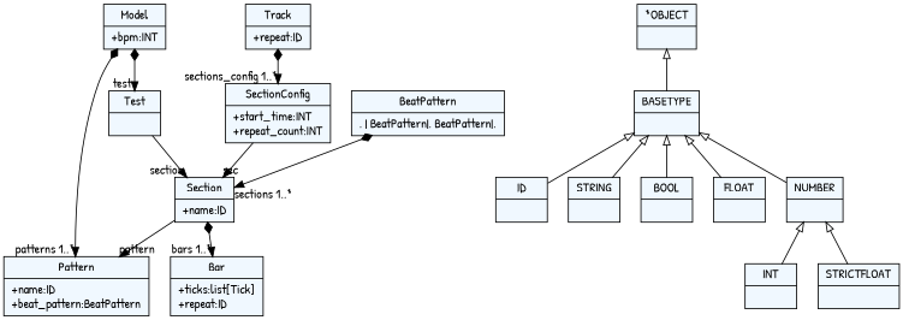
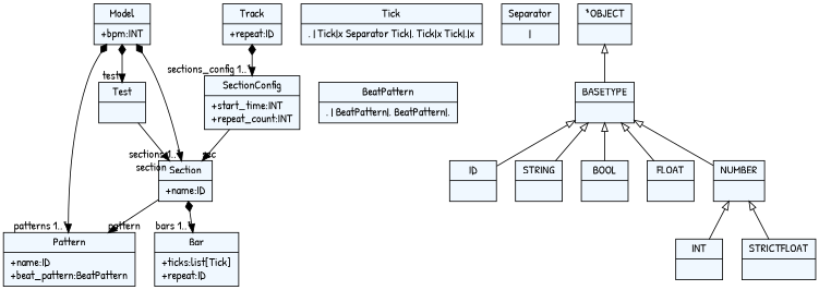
  digraph {
    fontname="Patrick Hand"
    fontsize=8
    nodesep=0.3
    node [fillcolor=aliceblue fontname="Patrick Hand" shape=record style=filled]
    edge [arrowtail=empty dir=back fontname="Patrick Hand"]
    n1 [label="{Model|+bpm:INT\l}"]
    n2 [label="{Pattern|+name:ID\l+beat_pattern:BeatPattern\l}"]
    n3 [label="{Test|}"]
    n4 [label="{Section|+name:ID\l}"]
    n5 [label="{Track|+repeat:ID\l}"]
    n6 [label="{SectionConfig|+start_time:INT\l+repeat_count:INT\l}"]
    n7 [label="{Bar|+ticks:list[Tick]\l+repeat:ID\l}"]
    n8 [label="{BeatPattern|. \| BeatPattern\|. BeatPattern\|.}"]
+   n9 [label="{Tick|. \| Tick\|x Separator Tick\|. Tick\|x Tick\|.\|x}"]
+   n10 [label="{Separator|\|}"]
    n11 [label="{ID|}"]
    n12 [label="{STRING|}"]
    n13 [label="{BOOL|}"]
    n14 [label="{INT|}"]
    n15 [label="{FLOAT|}"]
    n16 [label="{STRICTFLOAT|}"]
    n17 [label="{NUMBER|}"]
    n18 [label="{BASETYPE|}"]
    n19 [label="{*OBJECT|}"]
    n1 -> n2 [arrowtail=diamond dir=both headlabel="patterns 1..*"]
    n1 -> n3 [arrowtail=diamond dir=both headlabel="test "]
-   n8 -> n4 [arrowtail=diamond dir=both headlabel="sections 1..*"]
+   n1 -> n4 [arrowtail=diamond dir=both headlabel="sections 1..*"]
    n3 -> n4 [dir=black headlabel="section "]
    n4 -> n2 [dir=black headlabel="pattern "]
    n4 -> n7 [arrowtail=diamond dir=both headlabel="bars 1..*"]
    n5 -> n6 [arrowtail=diamond dir=both headlabel="sections_config 1..*"]
    n6 -> n4 [dir=black headlabel="sec "]
    n17 -> n14
    n17 -> n16
    n18 -> n11
    n18 -> n12
    n18 -> n13
    n18 -> n15
    n18 -> n17
    n19 -> n18
  }
